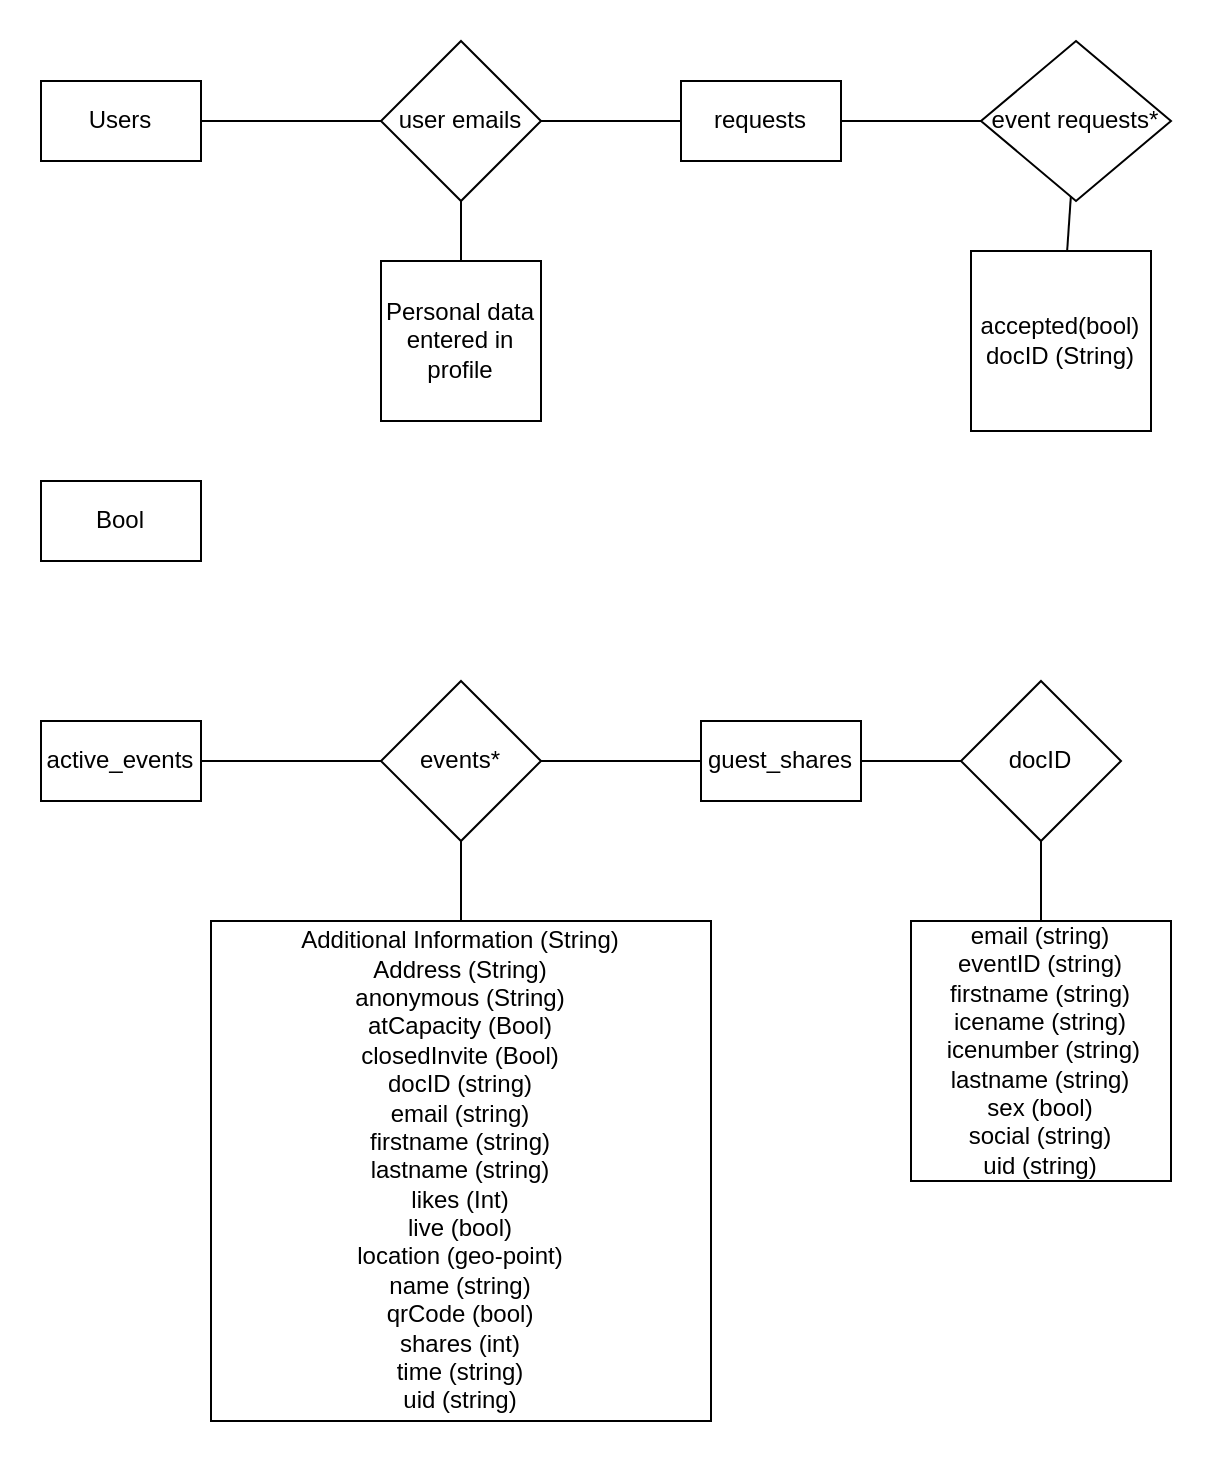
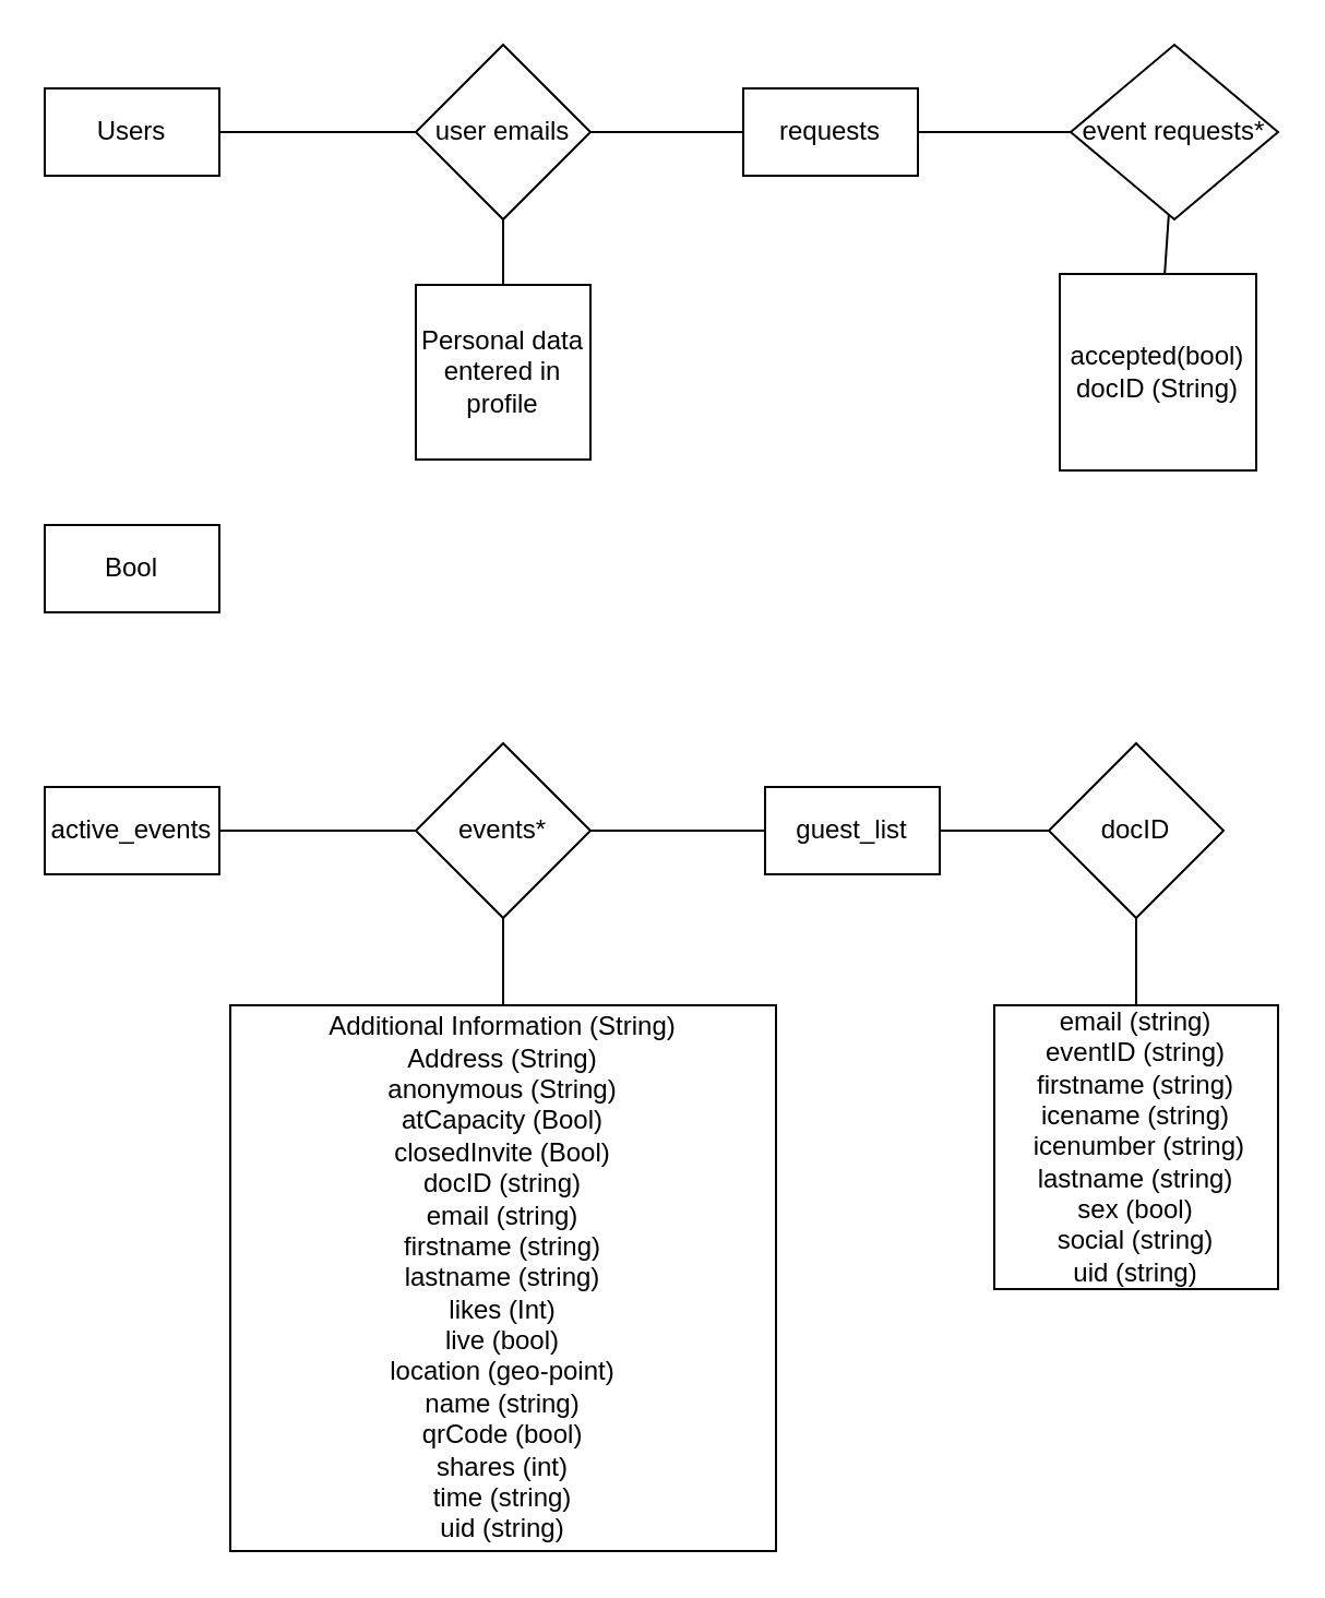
  <mxCell id="0" />
  <mxCell id="1" parent="0" />
  <mxCell id="2" value="Users" style="rounded=0;whiteSpace=wrap;html=1;" vertex="1" parent="1"><mxGeometry x="20" y="40" width="80" height="40" as="geometry" /></mxCell>
  <mxCell id="3" value="Bool" style="rounded=0;whiteSpace=wrap;html=1;" vertex="1" parent="1"><mxGeometry x="20" y="240" width="80" height="40" as="geometry" /></mxCell>
  <mxCell id="4" value="active_events" style="rounded=0;whiteSpace=wrap;html=1;" vertex="1" parent="1"><mxGeometry x="20" y="360" width="80" height="40" as="geometry" /></mxCell>
  <mxCell id="5" value="" style="endArrow=none;html=1;rounded=0;" edge="1" parent="1" source="2"><mxGeometry width="50" height="50" relative="1" as="geometry"><mxPoint x="260" y="240" as="sourcePoint" /><mxPoint x="190" y="60" as="targetPoint" /></mxGeometry></mxCell>
  <mxCell id="6" value="user emails" style="rhombus;whiteSpace=wrap;html=1;" vertex="1" parent="1"><mxGeometry x="190" y="20" width="80" height="80" as="geometry" /></mxCell>
  <mxCell id="7" value="events*" style="rhombus;whiteSpace=wrap;html=1;" vertex="1" parent="1"><mxGeometry x="190" y="340" width="80" height="80" as="geometry" /></mxCell>
  <mxCell id="8" value="" style="endArrow=none;html=1;rounded=0;" edge="1" parent="1" source="4" target="7"><mxGeometry width="50" height="50" relative="1" as="geometry"><mxPoint x="260" y="240" as="sourcePoint" /><mxPoint x="310" y="190" as="targetPoint" /></mxGeometry></mxCell>
  <mxCell id="9" value="Additional Information (String)&lt;br&gt;Address (String)&lt;br&gt;anonymous (String)&lt;br&gt;atCapacity (Bool)&lt;br&gt;closedInvite (Bool)&lt;br&gt;docID (string)&lt;br&gt;email (string)&lt;br&gt;firstname (string)&lt;br&gt;lastname (string)&lt;br&gt;likes (Int)&lt;br&gt;live (bool)&lt;br&gt;location (geo-point)&lt;br&gt;name (string)&lt;br&gt;qrCode (bool)&lt;br&gt;shares (int)&lt;br&gt;time (string)&lt;br&gt;uid (string)" style="whiteSpace=wrap;html=1;aspect=fixed;" vertex="1" parent="1"><mxGeometry x="105" y="460" width="250" height="250" as="geometry" /></mxCell>
  <mxCell id="10" value="" style="endArrow=none;html=1;rounded=0;" edge="1" parent="1" source="7" target="9"><mxGeometry width="50" height="50" relative="1" as="geometry"><mxPoint x="260" y="520" as="sourcePoint" /><mxPoint x="310" y="470" as="targetPoint" /></mxGeometry></mxCell>
- <mxCell id="11" value="guest_shares" style="rounded=0;whiteSpace=wrap;html=1;" vertex="1" parent="1"><mxGeometry x="350" y="360" width="80" height="40" as="geometry" /></mxCell>
+ <mxCell id="11" value="guest_list" style="rounded=0;whiteSpace=wrap;html=1;" vertex="1" parent="1"><mxGeometry x="350" y="360" width="80" height="40" as="geometry" /></mxCell>
  <mxCell id="12" value="" style="endArrow=none;html=1;rounded=0;" edge="1" parent="1" source="7" target="11"><mxGeometry width="50" height="50" relative="1" as="geometry"><mxPoint x="260" y="520" as="sourcePoint" /><mxPoint x="310" y="470" as="targetPoint" /></mxGeometry></mxCell>
  <mxCell id="13" value="docID" style="rhombus;whiteSpace=wrap;html=1;" vertex="1" parent="1"><mxGeometry x="480" y="340" width="80" height="80" as="geometry" /></mxCell>
  <mxCell id="14" value="" style="endArrow=none;html=1;rounded=0;" edge="1" parent="1" source="11" target="13"><mxGeometry width="50" height="50" relative="1" as="geometry"><mxPoint x="260" y="520" as="sourcePoint" /><mxPoint x="310" y="470" as="targetPoint" /></mxGeometry></mxCell>
  <mxCell id="15" value="email (string)&lt;br&gt;eventID (string)&lt;br&gt;firstname (string)&lt;br&gt;icename (string)&lt;br&gt;&amp;nbsp;icenumber (string)&lt;br&gt;lastname (string)&lt;br&gt;sex (bool)&lt;br&gt;social (string)&lt;br&gt;uid (string)" style="whiteSpace=wrap;html=1;aspect=fixed;" vertex="1" parent="1"><mxGeometry x="455" y="460" width="130" height="130" as="geometry" /></mxCell>
  <mxCell id="16" value="" style="endArrow=none;html=1;rounded=0;" edge="1" parent="1" source="13" target="15"><mxGeometry width="50" height="50" relative="1" as="geometry"><mxPoint x="480" y="370" as="sourcePoint" /><mxPoint x="530" y="320" as="targetPoint" /></mxGeometry></mxCell>
  <mxCell id="17" value="requests" style="rounded=0;whiteSpace=wrap;html=1;" vertex="1" parent="1"><mxGeometry x="340" y="40" width="80" height="40" as="geometry" /></mxCell>
  <mxCell id="18" value="" style="endArrow=none;html=1;rounded=0;" edge="1" parent="1" source="6" target="17"><mxGeometry width="50" height="50" relative="1" as="geometry"><mxPoint x="480" y="370" as="sourcePoint" /><mxPoint x="530" y="320" as="targetPoint" /></mxGeometry></mxCell>
  <mxCell id="19" value="Personal data entered in profile" style="whiteSpace=wrap;html=1;aspect=fixed;" vertex="1" parent="1"><mxGeometry x="190" y="130" width="80" height="80" as="geometry" /></mxCell>
  <mxCell id="20" value="" style="endArrow=none;html=1;rounded=0;" edge="1" parent="1" source="19" target="6"><mxGeometry width="50" height="50" relative="1" as="geometry"><mxPoint x="480" y="240" as="sourcePoint" /><mxPoint x="530" y="190" as="targetPoint" /></mxGeometry></mxCell>
  <mxCell id="21" value="event requests*" style="rhombus;whiteSpace=wrap;html=1;" vertex="1" parent="1"><mxGeometry x="490" y="20" width="95" height="80" as="geometry" /></mxCell>
  <mxCell id="22" value="" style="endArrow=none;html=1;rounded=0;" edge="1" parent="1" source="17" target="21"><mxGeometry width="50" height="50" relative="1" as="geometry"><mxPoint x="480" y="190" as="sourcePoint" /><mxPoint x="530" y="140" as="targetPoint" /></mxGeometry></mxCell>
  <mxCell id="23" value="accepted(bool)&lt;br&gt;docID (String)" style="whiteSpace=wrap;html=1;aspect=fixed;" vertex="1" parent="1"><mxGeometry x="485" y="125" width="90" height="90" as="geometry" /></mxCell>
  <mxCell id="24" value="" style="endArrow=none;html=1;rounded=0;" edge="1" parent="1" source="21" target="23"><mxGeometry width="50" height="50" relative="1" as="geometry"><mxPoint x="480" y="180" as="sourcePoint" /><mxPoint x="530" y="140" as="targetPoint" /></mxGeometry></mxCell>
